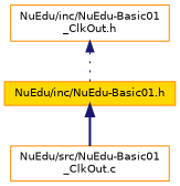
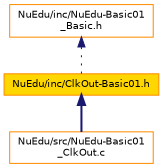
  digraph {
    node [color=darkorange fillcolor=white fontname=Helvetica fontsize=10 shape=record style=filled]
    edge [color=midnightblue dir=back fontname=Helvetica fontsize=10 labelfontname=Helvetica labelfontsize=10]
-   n1 [fontcolor=black height=0.2 label="NuEdu/inc/NuEdu-Basic01\l_ClkOut.h" width=0.4]
-   n2 [fillcolor=gold height=0.2 label="NuEdu/inc/NuEdu-Basic01.h" width=0.4]
+   n1 [fontcolor=black height=0.2 label="NuEdu/inc/NuEdu-Basic01\l_Basic.h" width=0.4]
+   n2 [fillcolor=gold height=0.2 label="NuEdu/inc/ClkOut-Basic01.h" width=0.4]
    n3 [height=0.2 label="NuEdu/src/NuEdu-Basic01\l_ClkOut.c" width=0.4]
    n1 -> n2 [style=dotted]
    n2 -> n3 [style=bold]
  }
